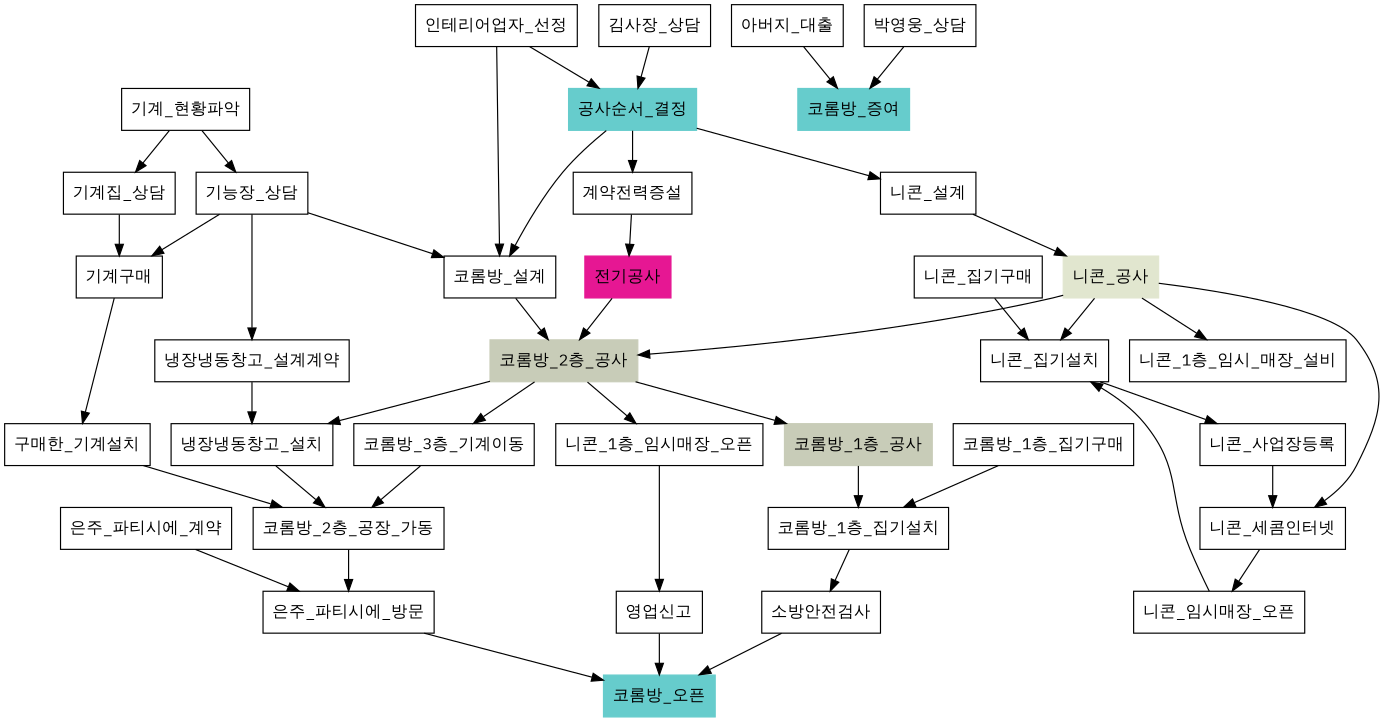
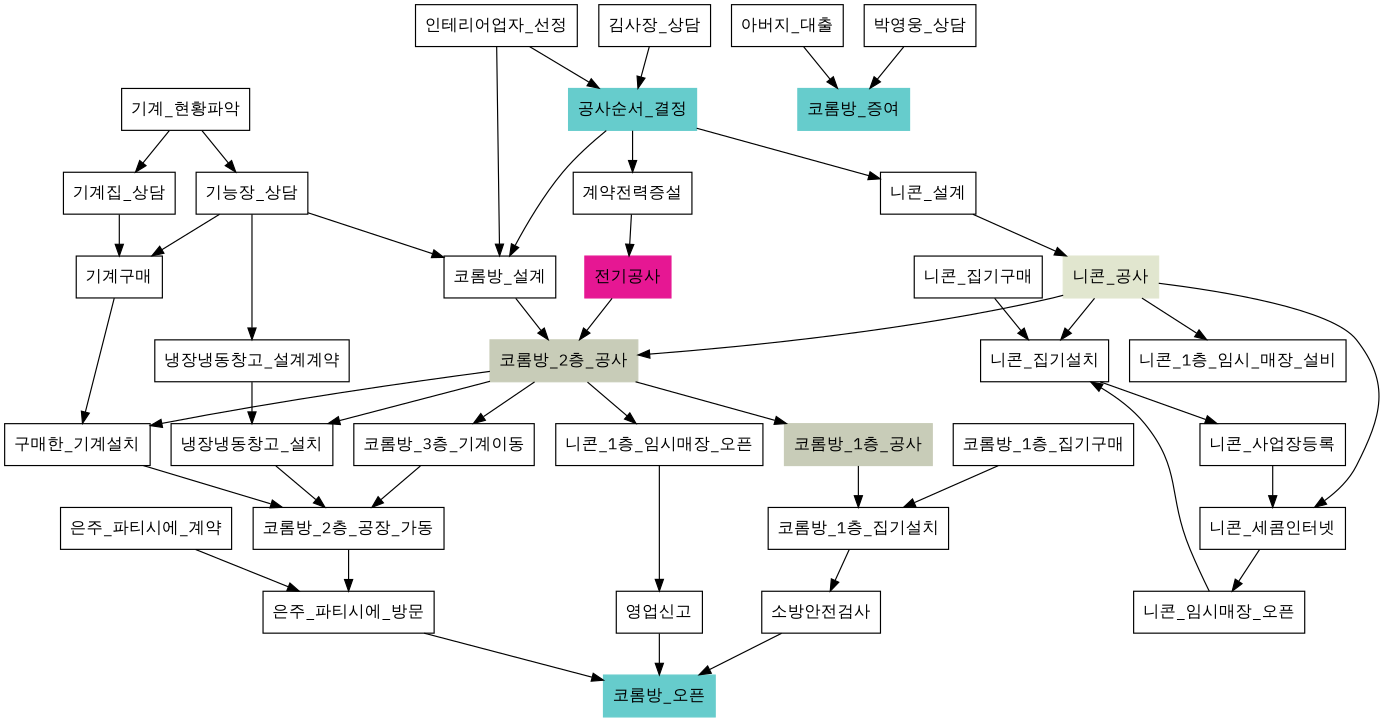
  digraph {
    fontname="IBM Plex Mono"
    node [fontname="IBM Plex Mono" shape=box]
    edge [fontname="IBM Plex Mono"]
    "공사순서_결정" [color=".5 .5 .8" style=filled]
    "코롬방_설계"
    "계약전력증설"
    "니콘_설계"
    "코롬방_2층_공사" [color=".2 .1 .8" style=filled]
    "전기공사" [color=".9 .9 .9" style=filled]
    "니콘_공사" [color=".2 .1 .9" style=filled]
    "코롬방_증여" [color=".5 .5 .8" style=filled]
    "코롬방_오픈" [color=".5 .5 .8" style=filled]
    "코롬방_1층_공사" [color=".2 .1 .8" style=filled]
    "구매한_기계설치"
    "코롬방_3층_기계이동"
    "냉장냉동창고_설치"
    "니콘_1층_임시매장_오픈"
    "코롬방_1층_집기설치"
    "코롬방_2층_공장_가동"
    "영업신고"
    "소방안전검사"
    "니콘_1층_임시_매장_설비"
    "니콘_집기설치"
    "니콘_세콤인터넷"
    "니콘_사업장등록"
    "니콘_임시매장_오픈"
    "아버지_대출"
    "박영웅_상담"
    "기능장_상담"
    "기계구매"
    "냉장냉동창고_설계계약"
    "기계집_상담"
    "은주_파티시에_방문"
    "기계_현황파악"
    "김사장_상담"
    "인테리어업자_선정"
    "은주_파티시에_계약"
    "코롬방_1층_집기구매"
    "니콘_집기구매"
    "공사순서_결정" -> "코롬방_설계"
    "공사순서_결정" -> "계약전력증설"
    "공사순서_결정" -> "니콘_설계"
    "코롬방_설계" -> "코롬방_2층_공사"
    "계약전력증설" -> "전기공사"
    "니콘_설계" -> "니콘_공사"
    "코롬방_2층_공사" -> "코롬방_1층_공사"
+   "코롬방_2층_공사" -> "구매한_기계설치"
    "코롬방_2층_공사" -> "코롬방_3층_기계이동"
    "코롬방_2층_공사" -> "냉장냉동창고_설치"
    "코롬방_2층_공사" -> "니콘_1층_임시매장_오픈"
    "전기공사" -> "코롬방_2층_공사"
    "니콘_공사" -> "코롬방_2층_공사"
    "니콘_공사" -> "니콘_1층_임시_매장_설비"
    "니콘_공사" -> "니콘_집기설치"
    "니콘_공사" -> "니콘_세콤인터넷"
    "코롬방_1층_공사" -> "코롬방_1층_집기설치"
    "구매한_기계설치" -> "코롬방_2층_공장_가동"
    "코롬방_3층_기계이동" -> "코롬방_2층_공장_가동"
    "냉장냉동창고_설치" -> "코롬방_2층_공장_가동"
    "니콘_1층_임시매장_오픈" -> "영업신고"
    "코롬방_1층_집기설치" -> "소방안전검사"
    "코롬방_2층_공장_가동" -> "은주_파티시에_방문"
    "영업신고" -> "코롬방_오픈"
    "소방안전검사" -> "코롬방_오픈"
    "니콘_집기설치" -> "니콘_사업장등록"
    "니콘_세콤인터넷" -> "니콘_임시매장_오픈"
    "니콘_사업장등록" -> "니콘_세콤인터넷"
    "니콘_임시매장_오픈" -> "니콘_집기설치"
    "아버지_대출" -> "코롬방_증여"
    "박영웅_상담" -> "코롬방_증여"
    "기능장_상담" -> "코롬방_설계"
    "기능장_상담" -> "기계구매"
    "기능장_상담" -> "냉장냉동창고_설계계약"
    "기계구매" -> "구매한_기계설치"
    "냉장냉동창고_설계계약" -> "냉장냉동창고_설치"
    "기계집_상담" -> "기계구매"
    "은주_파티시에_방문" -> "코롬방_오픈"
    "기계_현황파악" -> "기능장_상담"
    "기계_현황파악" -> "기계집_상담"
    "김사장_상담" -> "공사순서_결정"
    "인테리어업자_선정" -> "공사순서_결정"
    "인테리어업자_선정" -> "코롬방_설계"
    "은주_파티시에_계약" -> "은주_파티시에_방문"
    "코롬방_1층_집기구매" -> "코롬방_1층_집기설치"
    "니콘_집기구매" -> "니콘_집기설치"
  }
